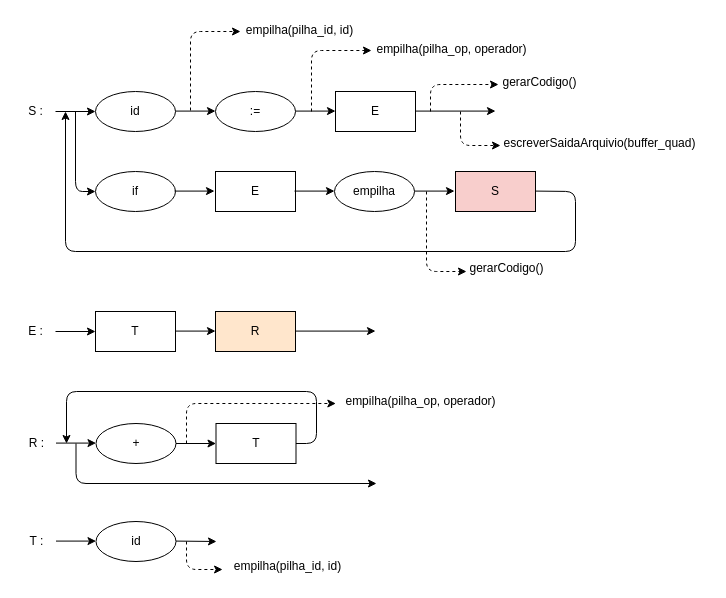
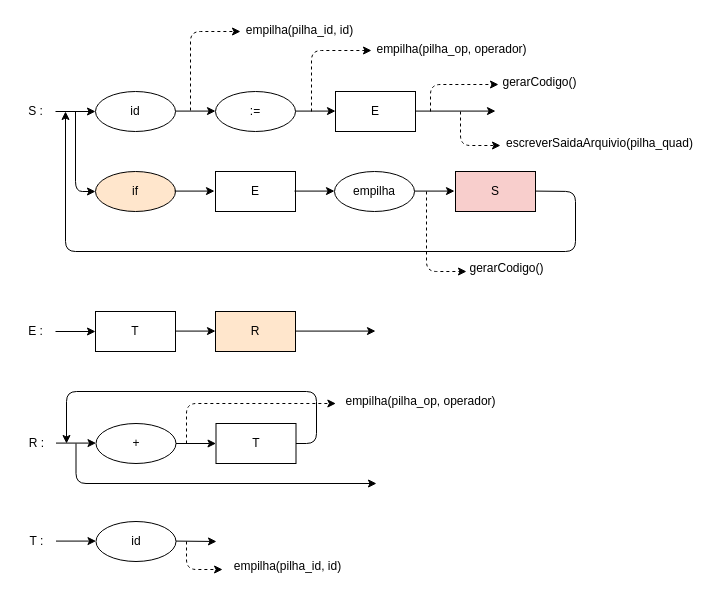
  <mxCell id="0" />
  <mxCell id="1" parent="0" />
  <mxCell id="2" value="" style="endArrow=classic;html=1;" parent="1" edge="1"><mxGeometry width="50" height="50" relative="1" as="geometry"><mxPoint x="55" y="111" as="sourcePoint" /><mxPoint x="95" y="111" as="targetPoint" /></mxGeometry></mxCell>
  <mxCell id="3" value="S :" style="text;html=1;align=center;verticalAlign=middle;resizable=0;points=[];autosize=1;" parent="1" vertex="1"><mxGeometry x="20" y="101" width="30" height="20" as="geometry" /></mxCell>
  <mxCell id="4" value="id" style="ellipse;whiteSpace=wrap;html=1;" parent="1" vertex="1"><mxGeometry x="95" y="91" width="80" height="40" as="geometry" /></mxCell>
  <mxCell id="5" value="" style="endArrow=classic;html=1;" parent="1" edge="1"><mxGeometry width="50" height="50" relative="1" as="geometry"><mxPoint x="175" y="110.58" as="sourcePoint" /><mxPoint x="215" y="110.58" as="targetPoint" /></mxGeometry></mxCell>
  <mxCell id="6" value=":=" style="ellipse;whiteSpace=wrap;html=1;" parent="1" vertex="1"><mxGeometry x="215" y="91" width="80" height="40" as="geometry" /></mxCell>
  <mxCell id="7" value="" style="endArrow=classic;html=1;" parent="1" edge="1"><mxGeometry width="50" height="50" relative="1" as="geometry"><mxPoint x="295" y="110.58" as="sourcePoint" /><mxPoint x="335" y="110.58" as="targetPoint" /></mxGeometry></mxCell>
  <mxCell id="8" value="" style="endArrow=classic;html=1;exitX=1;exitY=0.5;exitDx=0;exitDy=0;" parent="1" edge="1"><mxGeometry width="50" height="50" relative="1" as="geometry"><mxPoint x="415" y="110.58" as="sourcePoint" /><mxPoint x="495" y="110.58" as="targetPoint" /></mxGeometry></mxCell>
  <mxCell id="9" value="E" style="rounded=0;whiteSpace=wrap;html=1;" parent="1" vertex="1"><mxGeometry x="335" y="91" width="80" height="40" as="geometry" /></mxCell>
- <mxCell id="10" value="if" style="ellipse;whiteSpace=wrap;html=1;" parent="1" vertex="1"><mxGeometry x="95" y="171" width="80" height="40" as="geometry" /></mxCell>
+ <mxCell id="10" value="if" style="ellipse;whiteSpace=wrap;html=1;fillColor=#ffe6cc;" parent="1" vertex="1"><mxGeometry x="95" y="171" width="80" height="40" as="geometry" /></mxCell>
  <mxCell id="11" value="" style="endArrow=classic;html=1;" parent="1" edge="1"><mxGeometry width="50" height="50" relative="1" as="geometry"><mxPoint x="174" y="190.58" as="sourcePoint" /><mxPoint x="214" y="190.58" as="targetPoint" /></mxGeometry></mxCell>
  <mxCell id="12" value="E" style="rounded=0;whiteSpace=wrap;html=1;" parent="1" vertex="1"><mxGeometry x="215" y="171" width="80" height="40" as="geometry" /></mxCell>
  <mxCell id="13" value="" style="endArrow=classic;html=1;" parent="1" edge="1"><mxGeometry width="50" height="50" relative="1" as="geometry"><mxPoint x="294" y="190.58" as="sourcePoint" /><mxPoint x="334" y="190.58" as="targetPoint" /></mxGeometry></mxCell>
  <mxCell id="14" value="empilha" style="ellipse;whiteSpace=wrap;html=1;" parent="1" vertex="1"><mxGeometry x="334" y="171" width="80" height="40" as="geometry" /></mxCell>
  <mxCell id="15" value="" style="endArrow=classic;html=1;" parent="1" edge="1"><mxGeometry width="50" height="50" relative="1" as="geometry"><mxPoint x="414" y="190.58" as="sourcePoint" /><mxPoint x="454" y="190.58" as="targetPoint" /></mxGeometry></mxCell>
  <mxCell id="16" value="S" style="rounded=0;whiteSpace=wrap;html=1;fillColor=#f8cecc;" parent="1" vertex="1"><mxGeometry x="455" y="171" width="80" height="40" as="geometry" /></mxCell>
  <mxCell id="17" value="" style="endArrow=classic;html=1;exitX=1;exitY=0.5;exitDx=0;exitDy=0;" parent="1" edge="1"><mxGeometry width="50" height="50" relative="1" as="geometry"><mxPoint x="535" y="190.58" as="sourcePoint" /><mxPoint x="65" y="111" as="targetPoint" /><Array as="points"><mxPoint x="575" y="191" /><mxPoint x="575" y="251" /><mxPoint x="65" y="251" /></Array></mxGeometry></mxCell>
  <mxCell id="18" value="" style="endArrow=classic;html=1;entryX=0;entryY=0.5;entryDx=0;entryDy=0;" parent="1" target="10" edge="1"><mxGeometry width="50" height="50" relative="1" as="geometry"><mxPoint x="75" y="111" as="sourcePoint" /><mxPoint x="125" y="130.17" as="targetPoint" /><Array as="points"><mxPoint x="75" y="191" /></Array></mxGeometry></mxCell>
  <mxCell id="19" value="" style="endArrow=classic;html=1;" parent="1" edge="1"><mxGeometry width="50" height="50" relative="1" as="geometry"><mxPoint x="175.5" y="443" as="sourcePoint" /><mxPoint x="215.5" y="443" as="targetPoint" /></mxGeometry></mxCell>
  <mxCell id="20" value="T" style="rounded=0;whiteSpace=wrap;html=1;" parent="1" vertex="1"><mxGeometry x="215.5" y="423" width="80" height="40" as="geometry" /></mxCell>
  <mxCell id="21" value="" style="endArrow=classic;html=1;exitX=1;exitY=0.5;exitDx=0;exitDy=0;" parent="1" edge="1" source="20"><mxGeometry width="50" height="50" relative="1" as="geometry"><mxPoint x="415.5" y="442.58" as="sourcePoint" /><mxPoint x="66" y="443" as="targetPoint" /><Array as="points"><mxPoint x="316" y="443" /><mxPoint x="316" y="391" /><mxPoint x="66" y="391" /></Array></mxGeometry></mxCell>
  <mxCell id="22" value="+" style="ellipse;whiteSpace=wrap;html=1;" parent="1" vertex="1"><mxGeometry x="95.5" y="423" width="80" height="40" as="geometry" /></mxCell>
  <mxCell id="23" value="R :" style="text;html=1;align=center;verticalAlign=middle;resizable=0;points=[];autosize=1;" parent="1" vertex="1"><mxGeometry x="20.5" y="433" width="30" height="20" as="geometry" /></mxCell>
  <mxCell id="24" value="" style="endArrow=classic;html=1;" parent="1" edge="1"><mxGeometry width="50" height="50" relative="1" as="geometry"><mxPoint x="55.5" y="442.58" as="sourcePoint" /><mxPoint x="95.5" y="442.58" as="targetPoint" /></mxGeometry></mxCell>
  <mxCell id="25" value="" style="endArrow=classic;html=1;" parent="1" edge="1"><mxGeometry width="50" height="50" relative="1" as="geometry"><mxPoint x="75.5" y="443" as="sourcePoint" /><mxPoint x="376" y="483" as="targetPoint" /><Array as="points"><mxPoint x="75.5" y="483" /></Array></mxGeometry></mxCell>
  <mxCell id="26" value="T :" style="text;html=1;align=center;verticalAlign=middle;resizable=0;points=[];autosize=1;" parent="1" vertex="1"><mxGeometry x="20.5" y="530.58" width="30" height="20" as="geometry" /></mxCell>
  <mxCell id="27" value="" style="endArrow=classic;html=1;exitX=1;exitY=0.5;exitDx=0;exitDy=0;" parent="1" edge="1"><mxGeometry width="50" height="50" relative="1" as="geometry"><mxPoint x="175.5" y="540.58" as="sourcePoint" /><mxPoint x="216" y="541" as="targetPoint" /></mxGeometry></mxCell>
  <mxCell id="28" value="id" style="ellipse;whiteSpace=wrap;html=1;" parent="1" vertex="1"><mxGeometry x="95.5" y="521" width="80" height="40" as="geometry" /></mxCell>
  <mxCell id="29" value="" style="endArrow=classic;html=1;" parent="1" edge="1"><mxGeometry width="50" height="50" relative="1" as="geometry"><mxPoint x="55.5" y="540.58" as="sourcePoint" /><mxPoint x="95.5" y="540.58" as="targetPoint" /></mxGeometry></mxCell>
  <mxCell id="30" value="" style="endArrow=classic;html=1;dashed=1;" parent="1" edge="1"><mxGeometry width="50" height="50" relative="1" as="geometry"><mxPoint x="190" y="110" as="sourcePoint" /><mxPoint x="240" y="31" as="targetPoint" /><Array as="points"><mxPoint x="190" y="31" /></Array></mxGeometry></mxCell>
  <mxCell id="31" value="empilha(pilha_id, id)" style="text;html=1;align=center;verticalAlign=middle;resizable=0;points=[];autosize=1;" parent="1" vertex="1"><mxGeometry x="239" y="20" width="120" height="20" as="geometry" /></mxCell>
  <mxCell id="32" value="" style="endArrow=classic;html=1;dashed=1;entryX=-0.037;entryY=0.65;entryDx=0;entryDy=0;entryPerimeter=0;" parent="1" target="33" edge="1"><mxGeometry width="50" height="50" relative="1" as="geometry"><mxPoint x="186" y="541" as="sourcePoint" /><mxPoint x="246" y="565" as="targetPoint" /><Array as="points"><mxPoint x="186" y="569" /></Array></mxGeometry></mxCell>
  <mxCell id="33" value="empilha(pilha_id, id)" style="text;html=1;align=center;verticalAlign=middle;resizable=0;points=[];autosize=1;" parent="1" vertex="1"><mxGeometry x="226.5" y="556" width="120" height="20" as="geometry" /></mxCell>
  <mxCell id="34" value="" style="endArrow=classic;html=1;dashed=1;" parent="1" edge="1"><mxGeometry width="50" height="50" relative="1" as="geometry"><mxPoint x="311" y="111" as="sourcePoint" /><mxPoint x="371" y="50" as="targetPoint" /><Array as="points"><mxPoint x="311" y="50" /></Array></mxGeometry></mxCell>
  <mxCell id="35" value="empilha(pilha_op, operador)" style="text;html=1;align=center;verticalAlign=middle;resizable=0;points=[];autosize=1;" parent="1" vertex="1"><mxGeometry x="366" y="39" width="170" height="20" as="geometry" /></mxCell>
  <mxCell id="36" value="" style="endArrow=classic;html=1;dashed=1;" parent="1" edge="1"><mxGeometry width="50" height="50" relative="1" as="geometry"><mxPoint x="430" y="111" as="sourcePoint" /><mxPoint x="498" y="84" as="targetPoint" /><Array as="points"><mxPoint x="430" y="84" /></Array></mxGeometry></mxCell>
  <mxCell id="37" value="" style="endArrow=classic;html=1;dashed=1;entryX=0.002;entryY=0.6;entryDx=0;entryDy=0;entryPerimeter=0;" parent="1" edge="1" target="41"><mxGeometry width="50" height="50" relative="1" as="geometry"><mxPoint x="186" y="443" as="sourcePoint" /><mxPoint x="355" y="402" as="targetPoint" /><Array as="points"><mxPoint x="186" y="403" /></Array></mxGeometry></mxCell>
  <mxCell id="38" value="" style="endArrow=classic;html=1;dashed=1;" parent="1" edge="1"><mxGeometry width="50" height="50" relative="1" as="geometry"><mxPoint x="460" y="111" as="sourcePoint" /><mxPoint x="500" y="145" as="targetPoint" /><Array as="points"><mxPoint x="460" y="145" /></Array></mxGeometry></mxCell>
- <mxCell id="39" value="escreverSaidaArquivio(buffer_quad)" style="text;html=1;align=center;verticalAlign=middle;resizable=0;points=[];autosize=1;" parent="1" vertex="1"><mxGeometry x="494" y="133" width="210" height="20" as="geometry" /></mxCell>
+ <mxCell id="39" value="escreverSaidaArquivio(pilha_quad)" style="text;html=1;align=center;verticalAlign=middle;resizable=0;points=[];autosize=1;" parent="1" vertex="1"><mxGeometry x="494" y="133" width="210" height="20" as="geometry" /></mxCell>
  <mxCell id="40" value="gerarCodigo()" style="text;html=1;align=center;verticalAlign=middle;resizable=0;points=[];autosize=1;" vertex="1" parent="1"><mxGeometry x="461" y="258" width="90" height="20" as="geometry" /></mxCell>
  <mxCell id="41" value="empilha(pilha_op, operador)" style="text;html=1;align=center;verticalAlign=middle;resizable=0;points=[];autosize=1;" vertex="1" parent="1"><mxGeometry x="335" y="391" width="170" height="20" as="geometry" /></mxCell>
  <mxCell id="42" value="gerarCodigo()" style="text;html=1;align=center;verticalAlign=middle;resizable=0;points=[];autosize=1;" vertex="1" parent="1"><mxGeometry x="494" y="72" width="90" height="20" as="geometry" /></mxCell>
  <mxCell id="43" value="" style="endArrow=classic;html=1;dashed=1;" edge="1" parent="1"><mxGeometry width="50" height="50" relative="1" as="geometry"><mxPoint x="426" y="191" as="sourcePoint" /><mxPoint x="466" y="271" as="targetPoint" /><Array as="points"><mxPoint x="426" y="271" /></Array></mxGeometry></mxCell>
  <mxCell id="44" value="E :" style="text;html=1;align=center;verticalAlign=middle;resizable=0;points=[];autosize=1;" vertex="1" parent="1"><mxGeometry x="20" y="321" width="30" height="20" as="geometry" /></mxCell>
  <mxCell id="45" value="" style="endArrow=classic;html=1;" edge="1" parent="1"><mxGeometry width="50" height="50" relative="1" as="geometry"><mxPoint x="55" y="331" as="sourcePoint" /><mxPoint x="95" y="331" as="targetPoint" /></mxGeometry></mxCell>
  <mxCell id="46" value="T" style="rounded=0;whiteSpace=wrap;html=1;" vertex="1" parent="1"><mxGeometry x="95" y="311" width="80" height="40" as="geometry" /></mxCell>
  <mxCell id="47" value="" style="endArrow=classic;html=1;" edge="1" parent="1"><mxGeometry width="50" height="50" relative="1" as="geometry"><mxPoint x="175" y="330.58" as="sourcePoint" /><mxPoint x="215" y="330.58" as="targetPoint" /></mxGeometry></mxCell>
  <mxCell id="48" value="R" style="rounded=0;whiteSpace=wrap;html=1;fillColor=#ffe6cc;" vertex="1" parent="1"><mxGeometry x="215" y="311" width="80" height="40" as="geometry" /></mxCell>
  <mxCell id="49" value="" style="endArrow=classic;html=1;exitX=1;exitY=0.5;exitDx=0;exitDy=0;" edge="1" parent="1"><mxGeometry width="50" height="50" relative="1" as="geometry"><mxPoint x="295" y="330.58" as="sourcePoint" /><mxPoint x="375" y="330.58" as="targetPoint" /></mxGeometry></mxCell>
